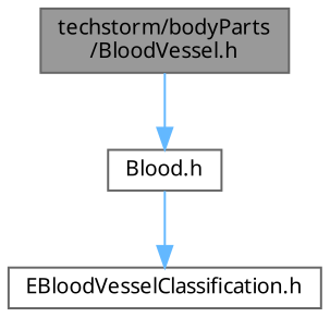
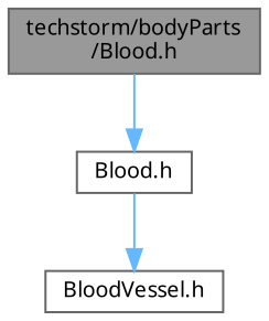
  digraph {
    fontname="Noto Sans"
    node [color=grey40 fillcolor=white fontname="Noto Sans" fontsize=10 shape=box style=filled]
    edge [color=steelblue1 fontname="Noto Sans" fontsize=10 labelfontname=Helvetica labelfontsize=10 style=solid]
-   n1 [color=gray40 fillcolor=grey60 fontcolor=black height=0.2 label="techstorm/bodyParts\l/BloodVessel.h" width=0.4]
+   n1 [color=gray40 fillcolor=grey60 fontcolor=black height=0.2 label="techstorm/bodyParts\l/Blood.h" width=0.4]
    n2 [height=0.2 label="Blood.h" width=0.4]
-   n3 [height=0.2 label="EBloodVesselClassification.h" width=0.4]
+   n3 [height=0.2 label="BloodVessel.h" width=0.4]
    n1 -> n2
    n2 -> n3
  }
